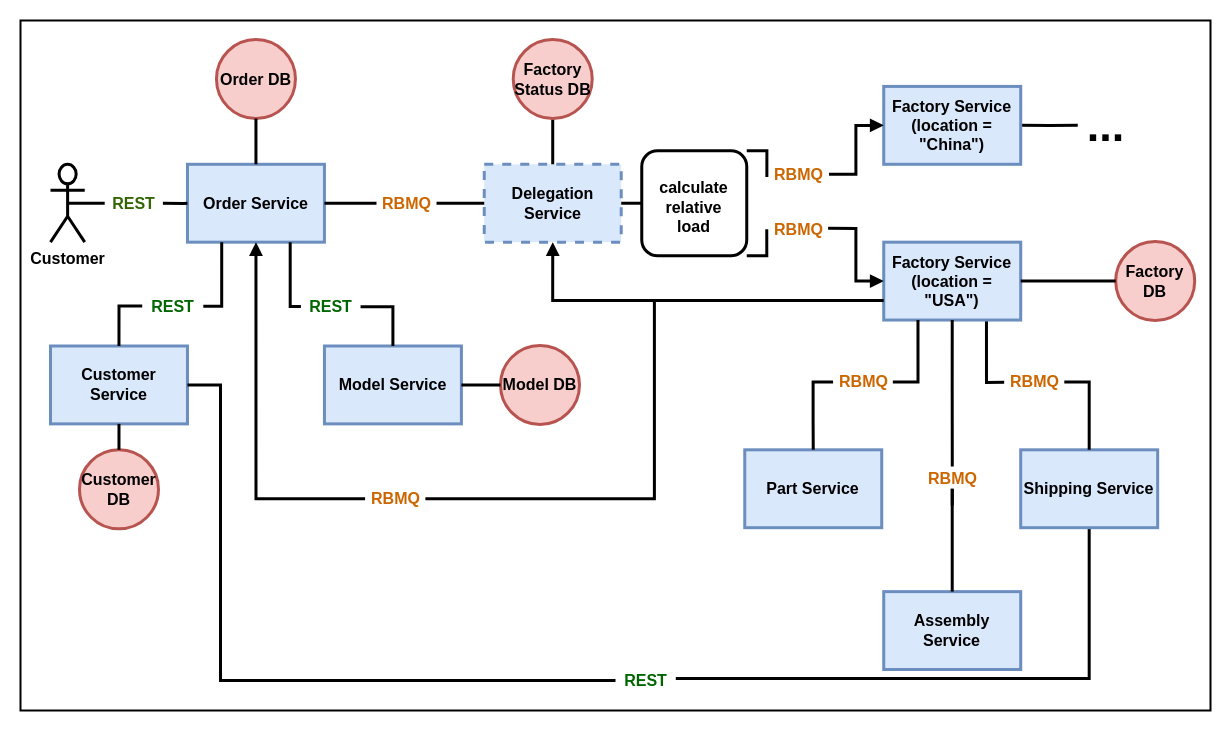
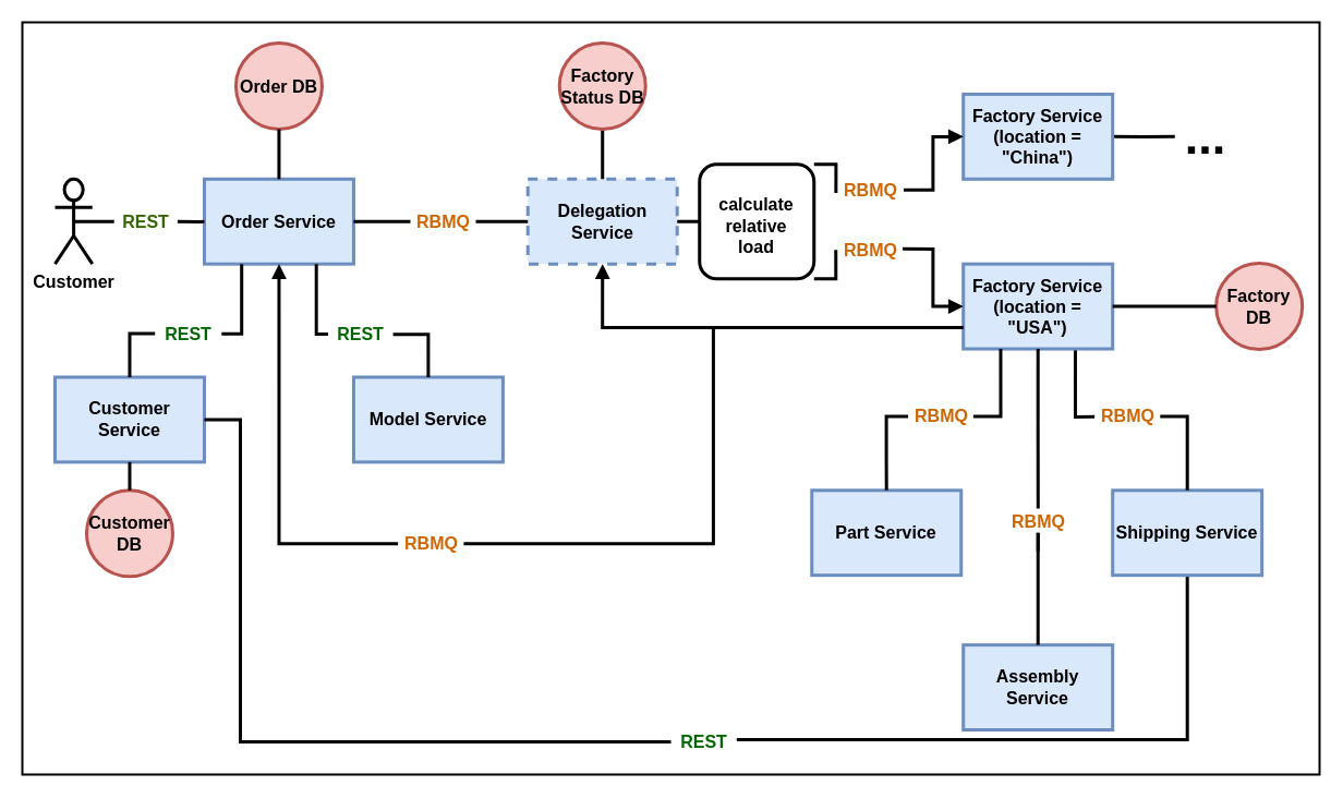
  <mxCell id="0" />
  <mxCell id="1" parent="0" />
  <mxCell id="2" value="" style="rounded=0;whiteSpace=wrap;html=1;strokeWidth=2;fontSize=16;" parent="1" vertex="1"><mxGeometry x="20" y="20" width="1190" height="690" as="geometry" /></mxCell>
  <mxCell id="3" value="Order Service" style="rounded=0;whiteSpace=wrap;html=1;fillColor=#dae8fc;strokeColor=#6c8ebf;fontSize=16;strokeWidth=3;fontStyle=1" parent="1" vertex="1"><mxGeometry x="186.97" y="163.796" width="136.97" height="77.871" as="geometry" /></mxCell>
  <mxCell id="4" style="edgeStyle=orthogonalEdgeStyle;rounded=0;orthogonalLoop=1;jettySize=auto;html=1;exitX=0.986;exitY=0.507;exitDx=0;exitDy=0;exitPerimeter=0;endArrow=none;endFill=0;strokeWidth=3;fontStyle=1" parent="1" source="12" target="3" edge="1"><mxGeometry relative="1" as="geometry" /></mxCell>
  <mxCell id="5" value="&lt;font style=&quot;font-size: 16px&quot;&gt;Customer&lt;/font&gt;" style="shape=umlActor;verticalLabelPosition=bottom;verticalAlign=top;html=1;outlineConnect=0;strokeWidth=3;fontStyle=1" parent="1" vertex="1"><mxGeometry x="50" y="163.796" width="34.242" height="77.871" as="geometry" /></mxCell>
  <mxCell id="6" value="Order DB" style="ellipse;whiteSpace=wrap;html=1;aspect=fixed;fillColor=#f8cecc;strokeColor=#b85450;fontSize=16;strokeWidth=3;fontStyle=1" parent="1" vertex="1"><mxGeometry x="215.95" y="39.01" width="79" height="79" as="geometry" /></mxCell>
  <mxCell id="7" style="edgeStyle=orthogonalEdgeStyle;rounded=0;orthogonalLoop=1;jettySize=auto;html=1;exitX=0.5;exitY=0;exitDx=0;exitDy=0;entryX=0.5;entryY=1;entryDx=0;entryDy=0;endArrow=none;endFill=0;strokeWidth=3;fontStyle=1" parent="1" source="3" target="6" edge="1"><mxGeometry relative="1" as="geometry" /></mxCell>
  <mxCell id="8" value="Customer Service" style="rounded=0;whiteSpace=wrap;html=1;fillColor=#dae8fc;strokeColor=#6c8ebf;fontSize=16;strokeWidth=3;fontStyle=1" parent="1" vertex="1"><mxGeometry x="50" y="345.495" width="136.97" height="77.871" as="geometry" /></mxCell>
  <mxCell id="9" value="Model Service" style="rounded=0;whiteSpace=wrap;html=1;fillColor=#dae8fc;strokeColor=#6c8ebf;fontSize=16;strokeWidth=3;fontStyle=1" parent="1" vertex="1"><mxGeometry x="323.939" y="345.495" width="136.97" height="77.871" as="geometry" /></mxCell>
  <mxCell id="10" style="edgeStyle=orthogonalEdgeStyle;rounded=0;orthogonalLoop=1;jettySize=auto;html=1;exitX=0.5;exitY=1;exitDx=0;exitDy=0;endArrow=none;endFill=0;strokeWidth=3;fontSize=16;fontColor=#006600;startArrow=block;startFill=1;" parent="1" source="11" edge="1"><mxGeometry relative="1" as="geometry"><mxPoint x="660" y="300" as="targetPoint" /><Array as="points"><mxPoint x="552" y="300" /></Array></mxGeometry></mxCell>
  <mxCell id="11" value="Delegation Service" style="rounded=0;whiteSpace=wrap;html=1;fillColor=#dae8fc;strokeColor=#6c8ebf;fontSize=16;strokeWidth=3;fontStyle=1;dashed=1;" parent="1" vertex="1"><mxGeometry x="483.737" y="163.796" width="136.97" height="77.871" as="geometry" /></mxCell>
  <mxCell id="12" value="REST" style="text;html=1;align=center;verticalAlign=middle;resizable=0;points=[];autosize=1;fontColor=#336600;fontSize=16;strokeWidth=3;fontStyle=1" parent="1" vertex="1"><mxGeometry x="103.241" y="192.733" width="60" height="20" as="geometry" /></mxCell>
  <mxCell id="13" style="edgeStyle=orthogonalEdgeStyle;rounded=0;orthogonalLoop=1;jettySize=auto;html=1;exitX=0.5;exitY=0.5;exitDx=0;exitDy=0;exitPerimeter=0;endArrow=none;endFill=0;strokeWidth=3;fontStyle=1" parent="1" source="5" target="12" edge="1"><mxGeometry relative="1" as="geometry"><mxPoint x="78.535" y="202.732" as="sourcePoint" /><mxPoint x="186.97" y="202.732" as="targetPoint" /></mxGeometry></mxCell>
  <mxCell id="14" value="RBMQ" style="text;html=1;align=center;verticalAlign=middle;resizable=0;points=[];autosize=1;fontColor=#CC6600;strokeWidth=3;fontStyle=1;fontSize=16;" parent="1" vertex="1"><mxGeometry x="376.01" y="192.733" width="60" height="20" as="geometry" /></mxCell>
  <mxCell id="15" style="edgeStyle=orthogonalEdgeStyle;rounded=0;orthogonalLoop=1;jettySize=auto;html=1;exitX=1;exitY=0.5;exitDx=0;exitDy=0;entryX=0;entryY=0.5;entryDx=0;entryDy=0;endArrow=none;endFill=0;strokeWidth=3;fontStyle=1" parent="1" source="14" target="11" edge="1"><mxGeometry relative="1" as="geometry" /></mxCell>
  <mxCell id="16" style="edgeStyle=orthogonalEdgeStyle;rounded=0;orthogonalLoop=1;jettySize=auto;html=1;exitX=1;exitY=0.5;exitDx=0;exitDy=0;entryX=0;entryY=0.5;entryDx=0;entryDy=0;endArrow=none;endFill=0;strokeWidth=3;fontStyle=1" parent="1" source="3" target="14" edge="1"><mxGeometry relative="1" as="geometry"><mxPoint x="323.939" y="202.732" as="sourcePoint" /><mxPoint x="483.737" y="202.732" as="targetPoint" /></mxGeometry></mxCell>
  <mxCell id="17" style="edgeStyle=orthogonalEdgeStyle;rounded=0;orthogonalLoop=1;jettySize=auto;html=1;exitX=0.5;exitY=1;exitDx=0;exitDy=0;entryX=0.5;entryY=0;entryDx=0;entryDy=0;endArrow=none;endFill=0;fontColor=#CC6600;strokeWidth=3;fontStyle=1" parent="1" source="18" target="11" edge="1"><mxGeometry relative="1" as="geometry" /></mxCell>
  <mxCell id="18" value="&lt;div style=&quot;font-size: 16px;&quot;&gt;Factory&lt;/div&gt;&lt;div style=&quot;font-size: 16px;&quot;&gt;Status DB&lt;/div&gt;" style="ellipse;whiteSpace=wrap;html=1;aspect=fixed;fillColor=#f8cecc;strokeColor=#b85450;fontSize=16;strokeWidth=3;fontStyle=1" parent="1" vertex="1"><mxGeometry x="512.72" y="39.01" width="79" height="79" as="geometry" /></mxCell>
  <mxCell id="19" style="edgeStyle=orthogonalEdgeStyle;rounded=0;orthogonalLoop=1;jettySize=auto;html=1;exitX=1;exitY=1;exitDx=0;exitDy=0;entryX=-0.022;entryY=0.504;entryDx=0;entryDy=0;entryPerimeter=0;endArrow=none;endFill=0;fontSize=16;fontColor=#000000;strokeWidth=3;fontStyle=1" parent="1" source="21" target="37" edge="1"><mxGeometry relative="1" as="geometry" /></mxCell>
  <mxCell id="20" style="edgeStyle=orthogonalEdgeStyle;rounded=0;orthogonalLoop=1;jettySize=auto;html=1;exitX=1;exitY=0;exitDx=0;exitDy=0;entryX=-0.02;entryY=0.63;entryDx=0;entryDy=0;entryPerimeter=0;endArrow=none;endFill=0;fontSize=16;fontColor=#000000;strokeWidth=3;fontStyle=1" parent="1" source="21" target="39" edge="1"><mxGeometry relative="1" as="geometry" /></mxCell>
  <mxCell id="21" value="&lt;div style=&quot;font-size: 6px&quot;&gt;&lt;br&gt;&lt;/div&gt;&lt;div style=&quot;font-size: 16px&quot;&gt;calculate &lt;br style=&quot;font-size: 16px&quot;&gt;&lt;/div&gt;&lt;div style=&quot;font-size: 16px&quot;&gt;relative&lt;/div&gt;&lt;div style=&quot;font-size: 16px&quot;&gt; load&lt;/div&gt;" style="whiteSpace=wrap;html=1;fontSize=16;strokeWidth=3;fontStyle=1;rounded=1;" parent="1" vertex="1"><mxGeometry x="641.26" y="150.23" width="105" height="105" as="geometry" /></mxCell>
  <mxCell id="22" style="edgeStyle=orthogonalEdgeStyle;rounded=0;orthogonalLoop=1;jettySize=auto;html=1;exitX=1;exitY=0.5;exitDx=0;exitDy=0;entryX=0;entryY=0.5;entryDx=0;entryDy=0;endArrow=none;endFill=0;fontColor=#000000;strokeWidth=3;fontStyle=1" parent="1" source="11" target="21" edge="1"><mxGeometry relative="1" as="geometry" /></mxCell>
  <mxCell id="23" style="edgeStyle=orthogonalEdgeStyle;rounded=0;orthogonalLoop=1;jettySize=auto;html=1;exitX=1;exitY=0.5;exitDx=0;exitDy=0;endArrow=none;endFill=0;fontColor=#000000;strokeWidth=3;fontStyle=1" parent="1" source="24" edge="1"><mxGeometry relative="1" as="geometry"><mxPoint x="1077.273" y="124.861" as="targetPoint" /></mxGeometry></mxCell>
  <mxCell id="24" value="&lt;div style=&quot;font-size: 16px;&quot;&gt;Factory Service&lt;/div&gt;&lt;div style=&quot;font-size: 16px;&quot;&gt;(location = &quot;China&quot;)&lt;br style=&quot;font-size: 16px;&quot;&gt;&lt;/div&gt;" style="rounded=0;whiteSpace=wrap;html=1;fillColor=#dae8fc;strokeColor=#6c8ebf;fontSize=16;strokeWidth=3;fontStyle=1" parent="1" vertex="1"><mxGeometry x="883.232" y="85.925" width="136.97" height="77.871" as="geometry" /></mxCell>
  <mxCell id="25" style="edgeStyle=orthogonalEdgeStyle;rounded=0;orthogonalLoop=1;jettySize=auto;html=1;exitX=0.75;exitY=1;exitDx=0;exitDy=0;entryX=-0.002;entryY=0.521;entryDx=0;entryDy=0;entryPerimeter=0;endArrow=none;endFill=0;fontSize=45;fontColor=#000000;strokeWidth=3;fontStyle=1" parent="1" source="27" target="49" edge="1"><mxGeometry relative="1" as="geometry"><Array as="points"><mxPoint x="986" y="382" /></Array></mxGeometry></mxCell>
  <mxCell id="26" style="edgeStyle=orthogonalEdgeStyle;rounded=0;orthogonalLoop=1;jettySize=auto;html=1;exitX=0.5;exitY=1;exitDx=0;exitDy=0;entryX=0.783;entryY=0.703;entryDx=0;entryDy=0;entryPerimeter=0;endArrow=none;endFill=0;strokeWidth=3;fontSize=16;" parent="1" source="58" target="2" edge="1"><mxGeometry relative="1" as="geometry" /></mxCell>
  <mxCell id="27" value="&lt;div style=&quot;font-size: 16px;&quot;&gt;Factory Service&lt;/div&gt;&lt;div style=&quot;font-size: 16px;&quot;&gt;(location = &quot;USA&quot;)&lt;br style=&quot;font-size: 16px;&quot;&gt;&lt;/div&gt;" style="rounded=0;whiteSpace=wrap;html=1;fillColor=#dae8fc;strokeColor=#6c8ebf;fontSize=16;strokeWidth=3;fontStyle=1" parent="1" vertex="1"><mxGeometry x="883.232" y="241.667" width="136.97" height="77.871" as="geometry" /></mxCell>
  <mxCell id="28" value="..." style="text;html=1;align=center;verticalAlign=middle;resizable=0;points=[];autosize=1;fontColor=#000000;fontSize=45;strokeWidth=3;fontStyle=1" parent="1" vertex="1"><mxGeometry x="1079.996" y="94.865" width="50" height="60" as="geometry" /></mxCell>
  <mxCell id="29" value="Factory DB" style="ellipse;whiteSpace=wrap;html=1;aspect=fixed;fillColor=#f8cecc;strokeColor=#b85450;fontSize=16;strokeWidth=3;fontStyle=1" parent="1" vertex="1"><mxGeometry x="1115.205" y="241.107" width="79" height="79" as="geometry" /></mxCell>
  <mxCell id="30" style="edgeStyle=orthogonalEdgeStyle;rounded=0;orthogonalLoop=1;jettySize=auto;html=1;exitX=1;exitY=0.5;exitDx=0;exitDy=0;entryX=0;entryY=0.5;entryDx=0;entryDy=0;endArrow=none;endFill=0;fontSize=12;fontColor=#000000;strokeWidth=3;fontStyle=1" parent="1" source="27" target="29" edge="1"><mxGeometry relative="1" as="geometry" /></mxCell>
  <mxCell id="31" value="REST" style="text;html=1;align=center;verticalAlign=middle;resizable=0;points=[];autosize=1;fontSize=16;strokeWidth=3;fontStyle=1;fontColor=#006600;" parent="1" vertex="1"><mxGeometry x="299.701" y="296.411" width="60" height="20" as="geometry" /></mxCell>
  <mxCell id="32" style="edgeStyle=orthogonalEdgeStyle;rounded=0;orthogonalLoop=1;jettySize=auto;html=1;exitX=0.75;exitY=1;exitDx=0;exitDy=0;entryX=0.012;entryY=0.483;entryDx=0;entryDy=0;entryPerimeter=0;endArrow=none;endFill=0;fontSize=12;fontColor=#000000;strokeWidth=3;fontStyle=1" parent="1" source="3" target="31" edge="1"><mxGeometry relative="1" as="geometry"><Array as="points"><mxPoint x="289.697" y="306.56" /></Array></mxGeometry></mxCell>
  <mxCell id="33" style="edgeStyle=orthogonalEdgeStyle;rounded=0;orthogonalLoop=1;jettySize=auto;html=1;exitX=0.5;exitY=0;exitDx=0;exitDy=0;entryX=1.006;entryY=0.488;entryDx=0;entryDy=0;entryPerimeter=0;endArrow=none;endFill=0;fontSize=12;fontColor=#000000;strokeWidth=3;fontStyle=1" parent="1" source="9" target="31" edge="1"><mxGeometry relative="1" as="geometry" /></mxCell>
  <mxCell id="34" value="REST" style="text;html=1;align=center;verticalAlign=middle;resizable=0;points=[];autosize=1;fontSize=16;strokeWidth=3;fontStyle=1;fontColor=#006600;" parent="1" vertex="1"><mxGeometry x="142.02" y="295.581" width="60" height="20" as="geometry" /></mxCell>
  <mxCell id="35" style="edgeStyle=orthogonalEdgeStyle;rounded=0;orthogonalLoop=1;jettySize=auto;html=1;exitX=-0.005;exitY=0.502;exitDx=0;exitDy=0;entryX=0.5;entryY=0;entryDx=0;entryDy=0;endArrow=none;endFill=0;exitPerimeter=0;strokeWidth=3;fontStyle=1" parent="1" source="34" target="8" edge="1"><mxGeometry relative="1" as="geometry"><Array as="points"><mxPoint x="119" y="306" /></Array></mxGeometry></mxCell>
  <mxCell id="36" style="edgeStyle=orthogonalEdgeStyle;rounded=0;orthogonalLoop=1;jettySize=auto;html=1;exitX=0.25;exitY=1;exitDx=0;exitDy=0;endArrow=none;endFill=0;entryX=1.013;entryY=0.51;entryDx=0;entryDy=0;entryPerimeter=0;strokeWidth=3;fontStyle=1" parent="1" source="3" target="34" edge="1"><mxGeometry relative="1" as="geometry"><mxPoint x="221.212" y="241.667" as="sourcePoint" /><mxPoint x="221.212" y="306.56" as="targetPoint" /><Array as="points"><mxPoint x="221.212" y="306.56" /></Array></mxGeometry></mxCell>
  <mxCell id="37" value="RBMQ" style="text;html=1;align=center;verticalAlign=middle;resizable=0;points=[];autosize=1;fontColor=#CC6600;fontSize=16;strokeWidth=3;fontStyle=1" parent="1" vertex="1"><mxGeometry x="767.579" y="218.67" width="60" height="20" as="geometry" /></mxCell>
  <mxCell id="38" style="edgeStyle=orthogonalEdgeStyle;rounded=0;orthogonalLoop=1;jettySize=auto;html=1;exitX=0;exitY=0.5;exitDx=0;exitDy=0;entryX=1;entryY=0.46;entryDx=0;entryDy=0;entryPerimeter=0;endArrow=none;endFill=0;fontSize=12;fontColor=#000000;strokeWidth=3;fontStyle=1;startArrow=block;startFill=1;" parent="1" source="27" target="37" edge="1"><mxGeometry relative="1" as="geometry" /></mxCell>
  <mxCell id="39" value="RBMQ" style="text;html=1;align=center;verticalAlign=middle;resizable=0;points=[];autosize=1;fontColor=#CC6600;fontSize=16;strokeWidth=3;fontStyle=1" parent="1" vertex="1"><mxGeometry x="767.579" y="163.796" width="60" height="20" as="geometry" /></mxCell>
  <mxCell id="40" style="edgeStyle=orthogonalEdgeStyle;rounded=0;orthogonalLoop=1;jettySize=auto;html=1;exitX=0;exitY=0.5;exitDx=0;exitDy=0;entryX=1.016;entryY=0.5;entryDx=0;entryDy=0;entryPerimeter=0;endArrow=none;endFill=0;fontSize=12;fontColor=#000000;strokeWidth=3;fontStyle=1;startArrow=block;startFill=1;" parent="1" source="24" target="39" edge="1"><mxGeometry relative="1" as="geometry" /></mxCell>
  <mxCell id="41" value="Part Service" style="rounded=0;whiteSpace=wrap;html=1;fillColor=#dae8fc;strokeColor=#6c8ebf;fontSize=16;strokeWidth=3;fontStyle=1" parent="1" vertex="1"><mxGeometry x="744.263" y="449.323" width="136.97" height="77.871" as="geometry" /></mxCell>
  <mxCell id="42" value="RBMQ" style="text;html=1;align=center;verticalAlign=middle;resizable=0;points=[];autosize=1;fontColor=#CC6600;fontSize=16;strokeWidth=3;fontStyle=1" parent="1" vertex="1"><mxGeometry x="832.576" y="371.452" width="60" height="20" as="geometry" /></mxCell>
  <mxCell id="43" style="edgeStyle=orthogonalEdgeStyle;rounded=0;orthogonalLoop=1;jettySize=auto;html=1;exitX=0;exitY=0.5;exitDx=0;exitDy=0;entryX=0.5;entryY=0;entryDx=0;entryDy=0;endArrow=none;endFill=0;fontSize=12;fontColor=#000000;exitPerimeter=0;strokeWidth=3;fontStyle=1" parent="1" source="42" target="41" edge="1"><mxGeometry relative="1" as="geometry" /></mxCell>
  <mxCell id="44" style="edgeStyle=orthogonalEdgeStyle;rounded=0;orthogonalLoop=1;jettySize=auto;html=1;exitX=0.25;exitY=1;exitDx=0;exitDy=0;entryX=0.996;entryY=0.5;entryDx=0;entryDy=0;endArrow=none;endFill=0;fontSize=12;fontColor=#000000;entryPerimeter=0;strokeWidth=3;fontStyle=1" parent="1" source="27" target="42" edge="1"><mxGeometry relative="1" as="geometry"><mxPoint x="917.475" y="319.538" as="sourcePoint" /><mxPoint x="814.747" y="449.323" as="targetPoint" /></mxGeometry></mxCell>
  <mxCell id="45" value="Assembly Service" style="rounded=0;whiteSpace=wrap;html=1;fillColor=#dae8fc;strokeColor=#6c8ebf;fontSize=16;strokeWidth=3;fontStyle=1" parent="1" vertex="1"><mxGeometry x="883.232" y="591.129" width="136.97" height="77.871" as="geometry" /></mxCell>
  <mxCell id="46" style="edgeStyle=orthogonalEdgeStyle;rounded=0;orthogonalLoop=1;jettySize=auto;html=1;exitX=0.5;exitY=1;exitDx=0;exitDy=0;entryX=0.5;entryY=0;entryDx=0;entryDy=0;endArrow=none;endFill=0;fontSize=12;fontColor=#000000;strokeWidth=3;fontStyle=1" parent="1" source="58" target="45" edge="1"><mxGeometry relative="1" as="geometry" /></mxCell>
  <mxCell id="47" style="edgeStyle=orthogonalEdgeStyle;rounded=0;orthogonalLoop=1;jettySize=auto;html=1;exitX=0.5;exitY=1;exitDx=0;exitDy=0;entryX=1.005;entryY=0.397;entryDx=0;entryDy=0;entryPerimeter=0;startArrow=none;startFill=0;endArrow=none;endFill=0;strokeWidth=3;fontSize=16;fontColor=#006600;" parent="1" source="48" target="61" edge="1"><mxGeometry relative="1" as="geometry" /></mxCell>
  <mxCell id="48" value="Shipping Service" style="rounded=0;whiteSpace=wrap;html=1;fillColor=#dae8fc;strokeColor=#6c8ebf;fontSize=16;strokeWidth=3;fontStyle=1" parent="1" vertex="1"><mxGeometry x="1020.202" y="449.323" width="136.97" height="77.871" as="geometry" /></mxCell>
  <mxCell id="49" value="RBMQ" style="text;html=1;align=center;verticalAlign=middle;resizable=0;points=[];autosize=1;fontColor=#CC6600;fontSize=16;strokeWidth=3;fontStyle=1" parent="1" vertex="1"><mxGeometry x="1003.788" y="371.452" width="60" height="20" as="geometry" /></mxCell>
  <mxCell id="50" style="edgeStyle=orthogonalEdgeStyle;rounded=0;orthogonalLoop=1;jettySize=auto;html=1;exitX=1;exitY=0.5;exitDx=0;exitDy=0;entryX=0.5;entryY=0;entryDx=0;entryDy=0;endArrow=none;endFill=0;fontSize=12;fontColor=#000000;exitPerimeter=0;strokeWidth=3;fontStyle=1" parent="1" source="49" target="48" edge="1"><mxGeometry relative="1" as="geometry" /></mxCell>
  <mxCell id="51" value="" style="edgeStyle=orthogonalEdgeStyle;rounded=0;orthogonalLoop=1;jettySize=auto;html=1;endArrow=block;endFill=1;fontSize=12;fontColor=#000000;entryX=0.5;entryY=1;entryDx=0;entryDy=0;strokeWidth=3;fontStyle=1" parent="1" source="52" target="3" edge="1"><mxGeometry relative="1" as="geometry"><mxPoint x="278.283" y="501.237" as="targetPoint" /></mxGeometry></mxCell>
  <mxCell id="52" value="RBMQ" style="text;html=1;align=center;verticalAlign=middle;resizable=0;points=[];autosize=1;fontColor=#CC6600;fontSize=16;strokeWidth=3;fontStyle=1" parent="1" vertex="1"><mxGeometry x="364.596" y="488.258" width="60" height="20" as="geometry" /></mxCell>
  <mxCell id="53" value="Customer DB" style="ellipse;whiteSpace=wrap;html=1;aspect=fixed;fillColor=#f8cecc;strokeColor=#b85450;fontSize=16;strokeWidth=3;fontStyle=1" parent="1" vertex="1"><mxGeometry x="78.982" y="449.323" width="79" height="79" as="geometry" /></mxCell>
- <mxCell id="54" value="Model DB" style="ellipse;whiteSpace=wrap;html=1;aspect=fixed;fillColor=#f8cecc;strokeColor=#b85450;fontSize=16;strokeWidth=3;fontStyle=1" parent="1" vertex="1"><mxGeometry x="500.002" y="344.935" width="79" height="79" as="geometry" /></mxCell>
  <mxCell id="55" style="edgeStyle=orthogonalEdgeStyle;rounded=0;orthogonalLoop=1;jettySize=auto;html=1;exitX=0;exitY=0.75;exitDx=0;exitDy=0;entryX=1.005;entryY=0.495;entryDx=0;entryDy=0;entryPerimeter=0;endArrow=none;endFill=0;fontSize=12;fontColor=#000000;strokeWidth=3;fontStyle=1" parent="1" source="27" target="52" edge="1"><mxGeometry relative="1" as="geometry" /></mxCell>
  <mxCell id="56" style="edgeStyle=orthogonalEdgeStyle;rounded=0;orthogonalLoop=1;jettySize=auto;html=1;exitX=0.5;exitY=1;exitDx=0;exitDy=0;entryX=0.5;entryY=0;entryDx=0;entryDy=0;endArrow=none;endFill=0;fontSize=12;fontColor=#336600;strokeWidth=3;fontStyle=1" parent="1" source="8" target="53" edge="1"><mxGeometry relative="1" as="geometry" /></mxCell>
- <mxCell id="57" style="edgeStyle=orthogonalEdgeStyle;rounded=0;orthogonalLoop=1;jettySize=auto;html=1;exitX=1;exitY=0.5;exitDx=0;exitDy=0;entryX=0;entryY=0.5;entryDx=0;entryDy=0;endArrow=none;endFill=0;fontSize=12;fontColor=#336600;strokeWidth=3;fontStyle=1" parent="1" source="9" target="54" edge="1"><mxGeometry relative="1" as="geometry" /></mxCell>
  <mxCell id="58" value="RBMQ" style="text;html=1;align=center;verticalAlign=middle;resizable=0;points=[];autosize=1;fontColor=#CC6600;fontSize=16;strokeWidth=3;fontStyle=1" parent="1" vertex="1"><mxGeometry x="921.722" y="468.26" width="60" height="20" as="geometry" /></mxCell>
  <mxCell id="59" style="edgeStyle=orthogonalEdgeStyle;rounded=0;orthogonalLoop=1;jettySize=auto;html=1;exitX=0.5;exitY=1;exitDx=0;exitDy=0;entryX=0.501;entryY=-0.111;entryDx=0;entryDy=0;entryPerimeter=0;endArrow=none;endFill=0;strokeWidth=3;fontSize=16;" parent="1" source="27" target="58" edge="1"><mxGeometry relative="1" as="geometry"><mxPoint x="951.717" y="319.538" as="sourcePoint" /><mxPoint x="951.77" y="505.07" as="targetPoint" /></mxGeometry></mxCell>
  <mxCell id="60" value="" style="edgeStyle=orthogonalEdgeStyle;rounded=0;orthogonalLoop=1;jettySize=auto;html=1;startArrow=none;startFill=0;endArrow=none;endFill=0;strokeWidth=3;fontSize=16;fontColor=#006600;entryX=1;entryY=0.5;entryDx=0;entryDy=0;" parent="1" source="61" target="8" edge="1"><mxGeometry relative="1" as="geometry"><mxPoint x="535.001" y="680.001" as="targetPoint" /><Array as="points"><mxPoint x="220" y="680" /><mxPoint x="220" y="384" /></Array></mxGeometry></mxCell>
  <mxCell id="61" value="REST" style="text;html=1;align=center;verticalAlign=middle;resizable=0;points=[];autosize=1;fontSize=16;strokeWidth=3;fontStyle=1;fontColor=#006600;" parent="1" vertex="1"><mxGeometry x="615.001" y="670.001" width="60" height="20" as="geometry" /></mxCell>
